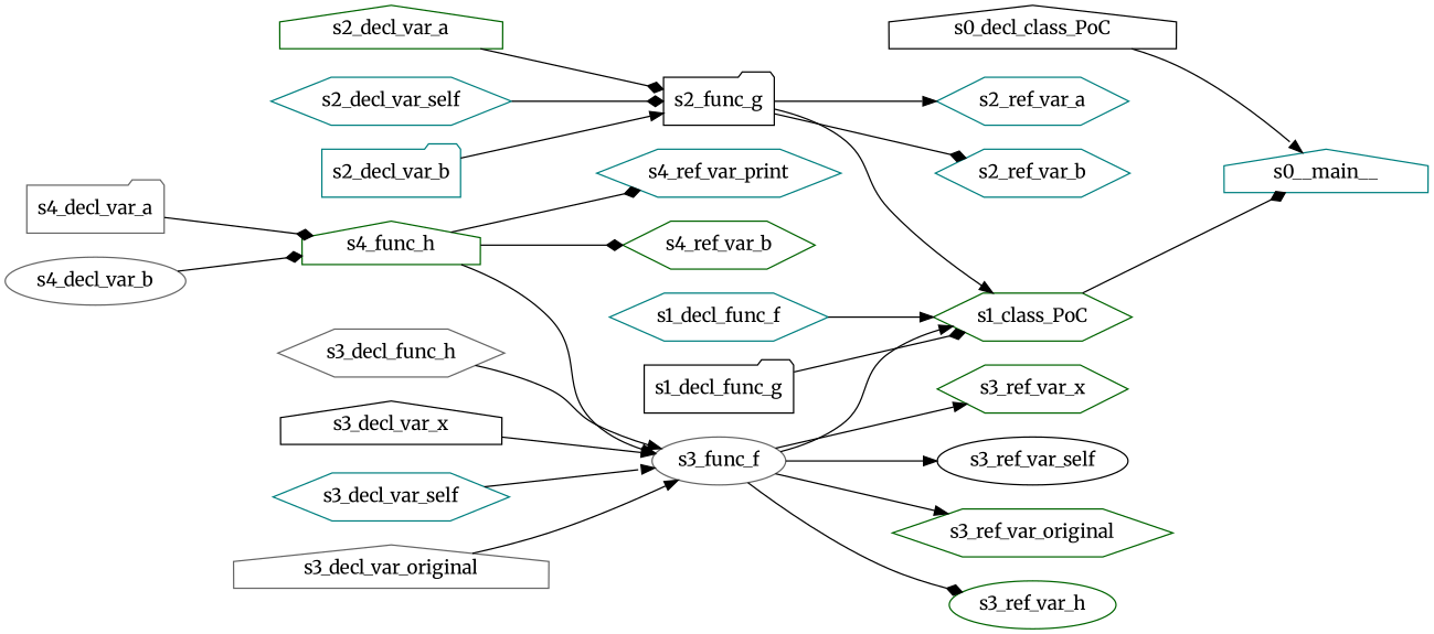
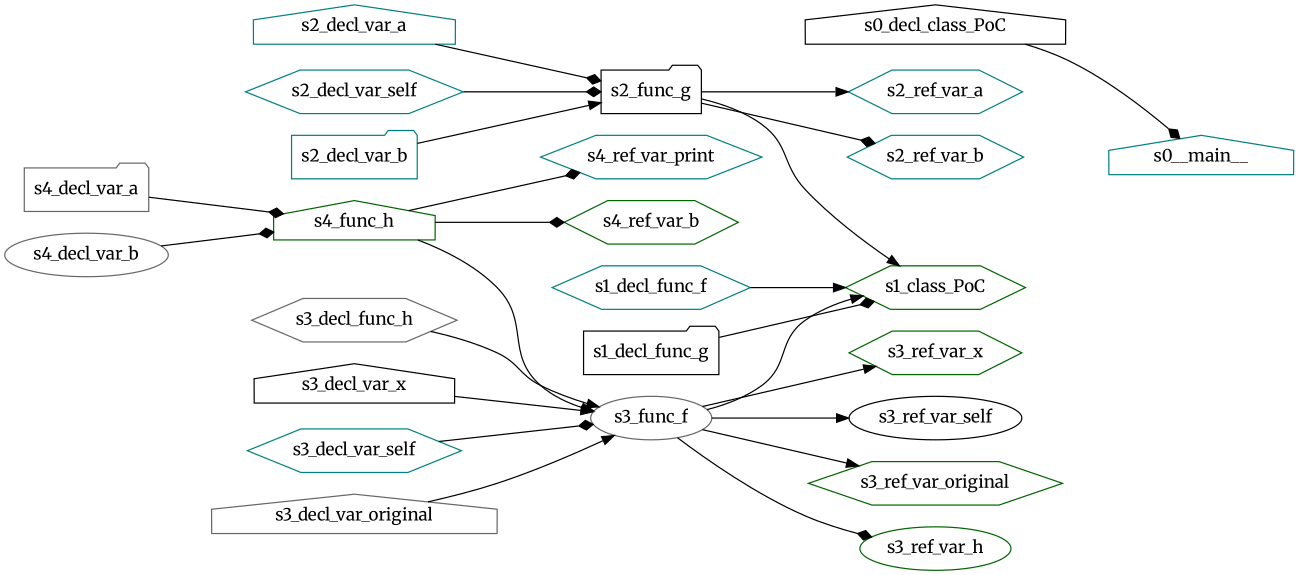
  digraph {
    fontname=Merriweather
    rankdir=LR
    node [color=teal fontname=Merriweather shape=hexagon]
    edge [arrowhead=diamond fontname=Merriweather]
    s1_class_PoC [color=darkgreen]
    s0__main__ [shape=house]
    s2_func_g [color=black shape=folder]
    s2_ref_var_a
    s2_ref_var_b
    s3_func_f [color=gray40 shape=ellipse]
    s3_ref_var_x [color=darkgreen]
    s3_ref_var_self [color=black shape=ellipse]
    s3_ref_var_original [color=darkgreen]
    s3_ref_var_h [color=darkgreen shape=ellipse]
    s4_func_h [color=darkgreen shape=house]
    s4_ref_var_print
    s4_ref_var_b [color=darkgreen]
    s0_decl_class_PoC [color=black shape=house]
    s1_decl_func_f
    s1_decl_func_g [color=black shape=folder]
-   s2_decl_var_a [color=darkgreen shape=house]
+   s2_decl_var_a [shape=house]
    s2_decl_var_self
    s2_decl_var_b [shape=folder]
    s3_decl_func_h [color=gray40]
    s3_decl_var_x [color=black shape=house]
    s3_decl_var_self
    s3_decl_var_original [color=gray40 shape=house]
    s4_decl_var_a [color=gray40 shape=folder]
    s4_decl_var_b [color=gray40 shape=ellipse]
-   s1_class_PoC -> s0__main__
    s2_func_g -> s1_class_PoC [arrowhead=normal]
    s2_func_g -> s2_ref_var_a [arrowhead=normal]
    s2_func_g -> s2_ref_var_b
    s3_func_f -> s1_class_PoC [arrowhead=normal]
    s3_func_f -> s3_ref_var_x [arrowhead=normal]
    s3_func_f -> s3_ref_var_self [arrowhead=normal]
    s3_func_f -> s3_ref_var_original [arrowhead=normal]
    s3_func_f -> s3_ref_var_h
    s4_func_h -> s3_func_f [arrowhead=normal]
    s4_func_h -> s4_ref_var_print
    s4_func_h -> s4_ref_var_b
-   s0_decl_class_PoC -> s0__main__ [arrowhead=normal]
+   s0_decl_class_PoC -> s0__main__
    s1_decl_func_f -> s1_class_PoC [arrowhead=normal]
    s1_decl_func_g -> s1_class_PoC
    s2_decl_var_a -> s2_func_g
    s2_decl_var_self -> s2_func_g
    s2_decl_var_b -> s2_func_g [arrowhead=normal]
    s3_decl_func_h -> s3_func_f [arrowhead=normal]
    s3_decl_var_x -> s3_func_f [arrowhead=normal]
-   s3_decl_var_self -> s3_func_f [arrowhead=normal]
+   s3_decl_var_self -> s3_func_f
    s3_decl_var_original -> s3_func_f [arrowhead=normal]
    s4_decl_var_a -> s4_func_h
    s4_decl_var_b -> s4_func_h
  }
